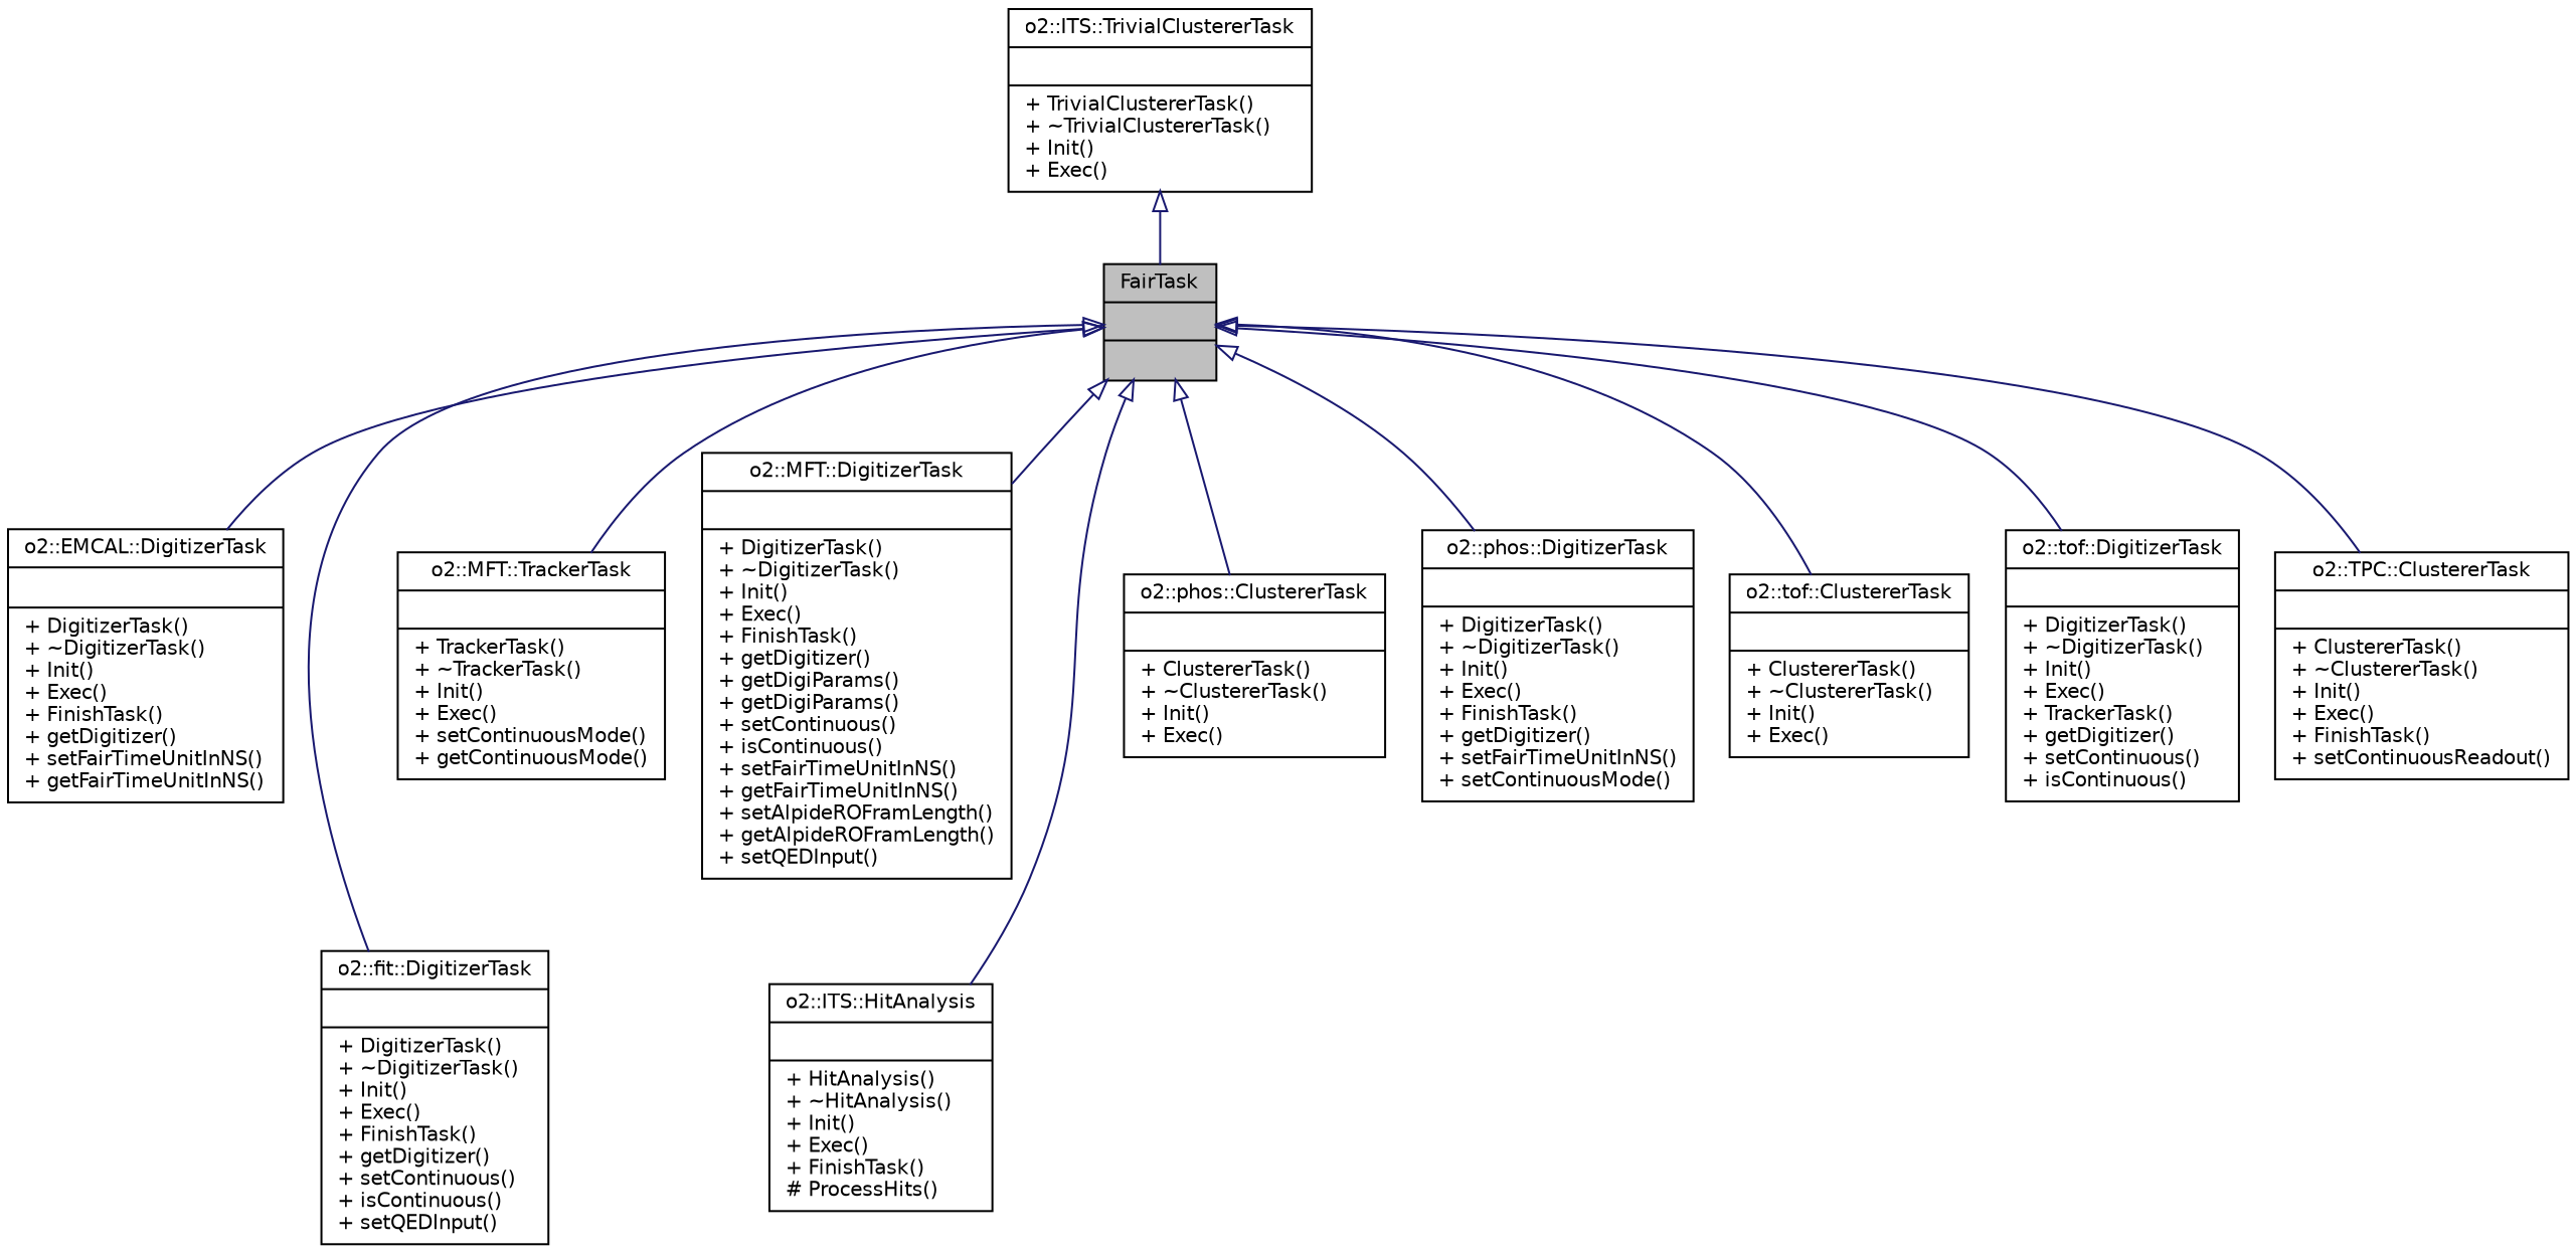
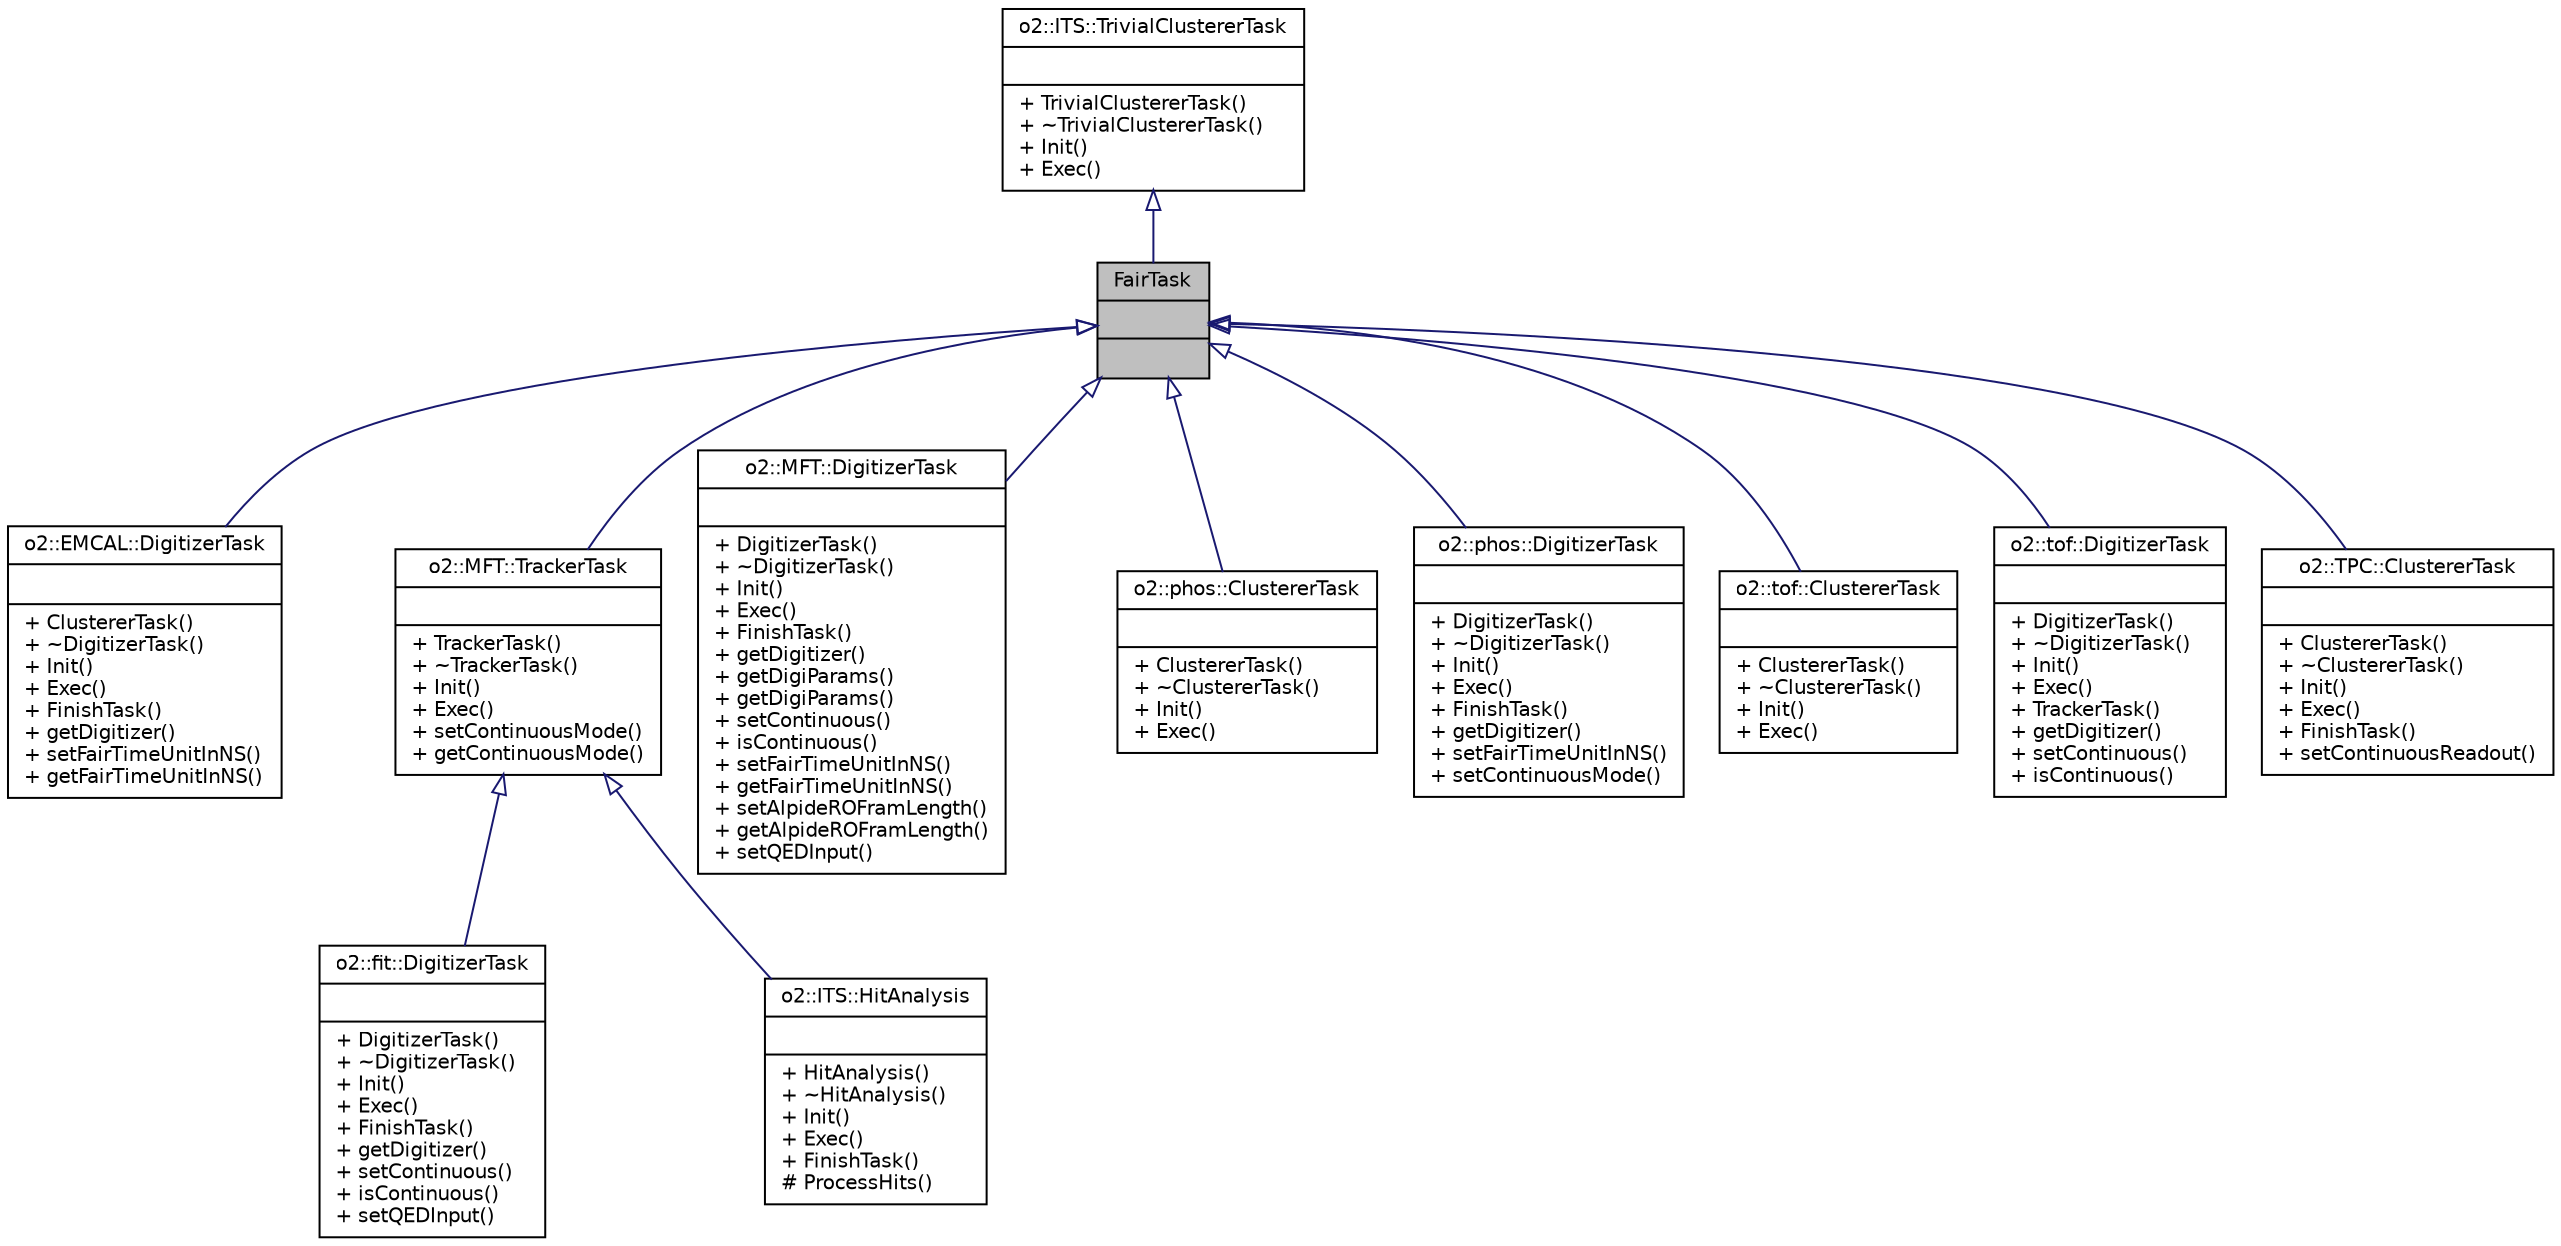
  digraph {
    node [color=black fontname=Helvetica fontsize=10 shape=record]
    edge [arrowtail=onormal color=midnightblue dir=back fontname=Helvetica fontsize=10 labelfontname=Helvetica labelfontsize=10 style=solid]
    n1 [fillcolor=grey75 fontcolor=black height=0.2 label="{FairTask\n||}" style=filled width=0.4]
-   n2 [height=0.2 label="{o2::EMCAL::DigitizerTask\n||+ DigitizerTask()\l+ ~DigitizerTask()\l+ Init()\l+ Exec()\l+ FinishTask()\l+ getDigitizer()\l+ setFairTimeUnitInNS()\l+ getFairTimeUnitInNS()\l}" width=0.4]
+   n2 [height=0.2 label="{o2::EMCAL::DigitizerTask\n||+ ClustererTask()\l+ ~DigitizerTask()\l+ Init()\l+ Exec()\l+ FinishTask()\l+ getDigitizer()\l+ setFairTimeUnitInNS()\l+ getFairTimeUnitInNS()\l}" width=0.4]
    n3 [height=0.2 label="{o2::fit::DigitizerTask\n||+ DigitizerTask()\l+ ~DigitizerTask()\l+ Init()\l+ Exec()\l+ FinishTask()\l+ getDigitizer()\l+ setContinuous()\l+ isContinuous()\l+ setQEDInput()\l}" width=0.4]
    n4 [height=0.2 label="{o2::ITS::HitAnalysis\n||+ HitAnalysis()\l+ ~HitAnalysis()\l+ Init()\l+ Exec()\l+ FinishTask()\l# ProcessHits()\l}" width=0.4]
    n5 [height=0.2 label="{o2::MFT::DigitizerTask\n||+ DigitizerTask()\l+ ~DigitizerTask()\l+ Init()\l+ Exec()\l+ FinishTask()\l+ getDigitizer()\l+ getDigiParams()\l+ getDigiParams()\l+ setContinuous()\l+ isContinuous()\l+ setFairTimeUnitInNS()\l+ getFairTimeUnitInNS()\l+ setAlpideROFramLength()\l+ getAlpideROFramLength()\l+ setQEDInput()\l}" width=0.4]
    n6 [height=0.2 label="{o2::MFT::TrackerTask\n||+ TrackerTask()\l+ ~TrackerTask()\l+ Init()\l+ Exec()\l+ setContinuousMode()\l+ getContinuousMode()\l}" width=0.4]
    n7 [height=0.2 label="{o2::phos::ClustererTask\n||+ ClustererTask()\l+ ~ClustererTask()\l+ Init()\l+ Exec()\l}" width=0.4]
    n8 [height=0.2 label="{o2::phos::DigitizerTask\n||+ DigitizerTask()\l+ ~DigitizerTask()\l+ Init()\l+ Exec()\l+ FinishTask()\l+ getDigitizer()\l+ setFairTimeUnitInNS()\l+ setContinuousMode()\l}" width=0.4]
    n9 [height=0.2 label="{o2::tof::ClustererTask\n||+ ClustererTask()\l+ ~ClustererTask()\l+ Init()\l+ Exec()\l}" width=0.4]
    n10 [height=0.2 label="{o2::tof::DigitizerTask\n||+ DigitizerTask()\l+ ~DigitizerTask()\l+ Init()\l+ Exec()\l+ TrackerTask()\l+ getDigitizer()\l+ setContinuous()\l+ isContinuous()\l}" width=0.4]
    n11 [height=0.2 label="{o2::TPC::ClustererTask\n||+ ClustererTask()\l+ ~ClustererTask()\l+ Init()\l+ Exec()\l+ FinishTask()\l+ setContinuousReadout()\l}" width=0.4]
    n12 [height=0.2 label="{o2::ITS::TrivialClustererTask\n||+ TrivialClustererTask()\l+ ~TrivialClustererTask()\l+ Init()\l+ Exec()\l}" width=0.4]
    n1 -> n2
-   n1 -> n3
-   n1 -> n4
+   n6 -> n3
+   n6 -> n4
    n1 -> n5
    n1 -> n6
    n1 -> n7
    n1 -> n8
    n1 -> n9
    n1 -> n10
    n1 -> n11
    n12 -> n1
  }
